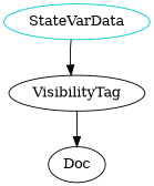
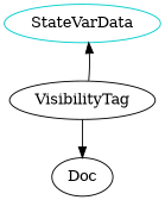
  digraph {
    n1 [color=cyan3 label=StateVarData shape=oval]
    VisibilityTag
    Doc
-   n1 -> VisibilityTag
+   VisibilityTag -> n1
    VisibilityTag -> Doc
  }
